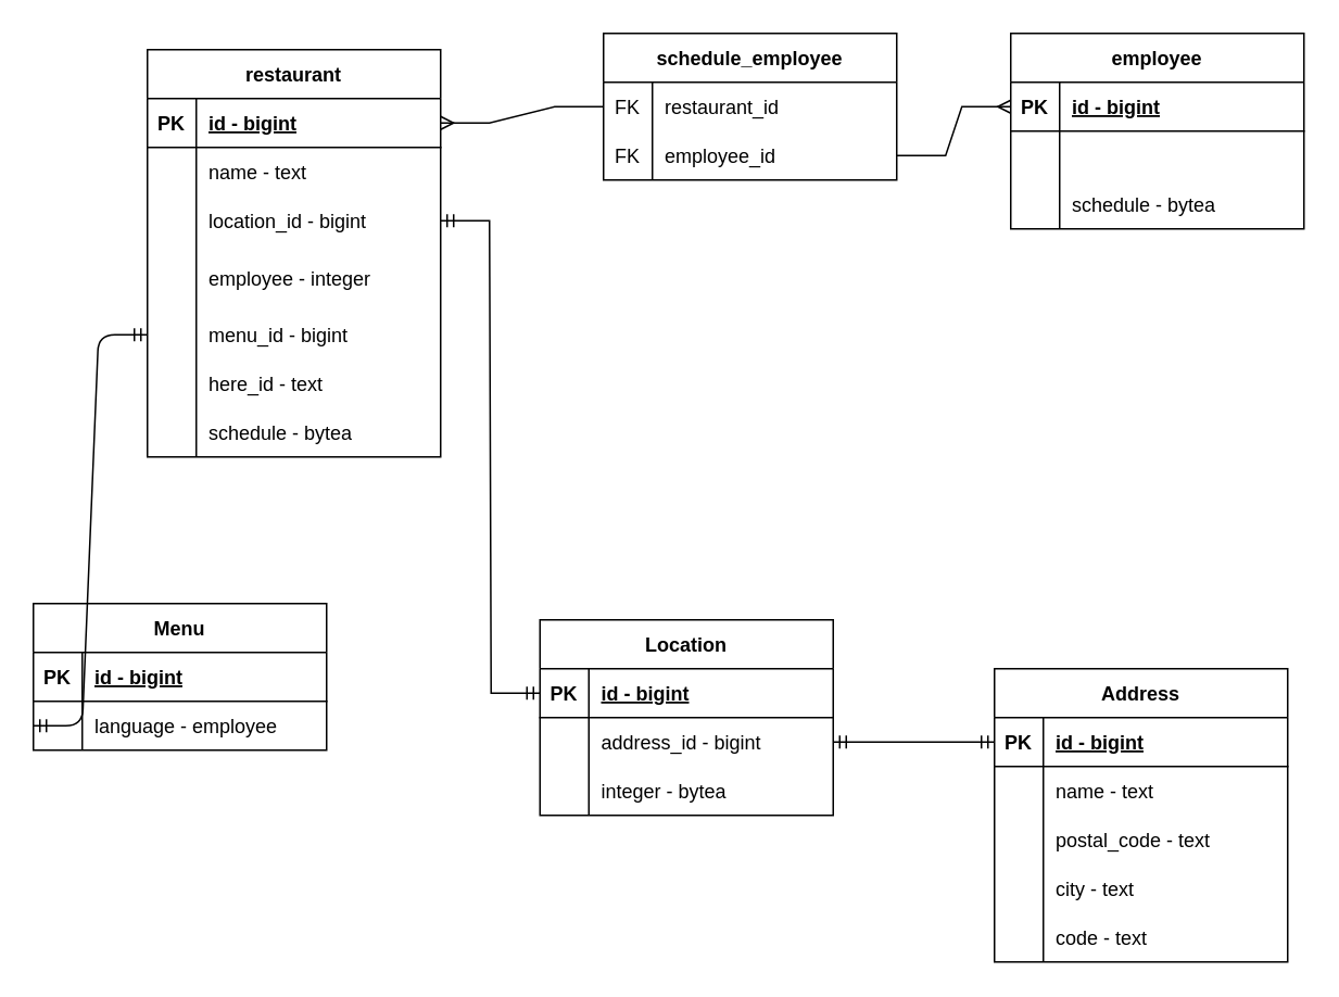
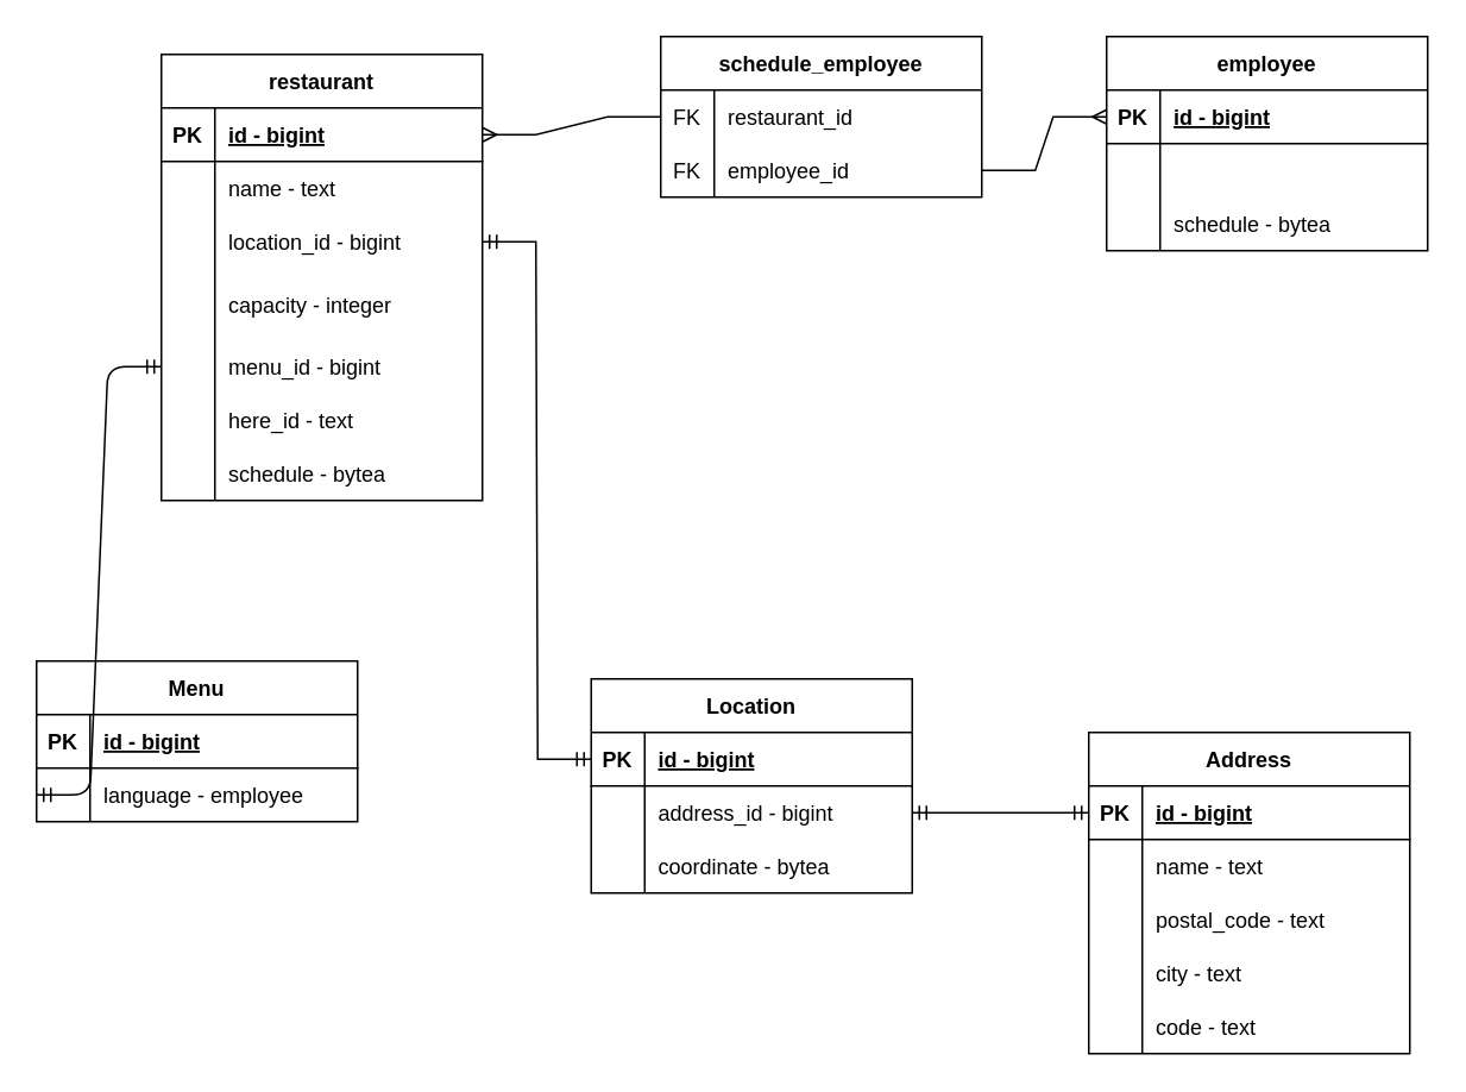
  <mxCell id="0" />
  <mxCell id="1" parent="0" />
  <mxCell id="2" value="restaurant" style="shape=table;startSize=30;container=1;collapsible=1;childLayout=tableLayout;fixedRows=1;rowLines=0;fontStyle=1;align=center;resizeLast=1;" parent="1" vertex="1"><mxGeometry x="90" y="30" width="180" height="250" as="geometry" /></mxCell>
  <mxCell id="3" value="" style="shape=partialRectangle;collapsible=0;dropTarget=0;pointerEvents=0;fillColor=none;top=0;left=0;bottom=1;right=0;points=[[0,0.5],[1,0.5]];portConstraint=eastwest;" parent="2" vertex="1"><mxGeometry y="30" width="180" height="30" as="geometry" /></mxCell>
  <mxCell id="4" value="PK" style="shape=partialRectangle;connectable=0;fillColor=none;top=0;left=0;bottom=0;right=0;fontStyle=1;overflow=hidden;" parent="3" vertex="1"><mxGeometry width="30" height="30" as="geometry"><mxRectangle width="30" height="30" as="alternateBounds" /></mxGeometry></mxCell>
  <mxCell id="5" value="id - bigint" style="shape=partialRectangle;connectable=0;fillColor=none;top=0;left=0;bottom=0;right=0;align=left;spacingLeft=6;fontStyle=5;overflow=hidden;" parent="3" vertex="1"><mxGeometry x="30" width="150" height="30" as="geometry"><mxRectangle width="150" height="30" as="alternateBounds" /></mxGeometry></mxCell>
  <mxCell id="6" value="" style="shape=partialRectangle;collapsible=0;dropTarget=0;pointerEvents=0;fillColor=none;top=0;left=0;bottom=0;right=0;points=[[0,0.5],[1,0.5]];portConstraint=eastwest;" parent="2" vertex="1"><mxGeometry y="60" width="180" height="30" as="geometry" /></mxCell>
  <mxCell id="7" value="" style="shape=partialRectangle;connectable=0;fillColor=none;top=0;left=0;bottom=0;right=0;editable=1;overflow=hidden;" parent="6" vertex="1"><mxGeometry width="30" height="30" as="geometry"><mxRectangle width="30" height="30" as="alternateBounds" /></mxGeometry></mxCell>
  <mxCell id="8" value="name - text" style="shape=partialRectangle;connectable=0;fillColor=none;top=0;left=0;bottom=0;right=0;align=left;spacingLeft=6;overflow=hidden;" parent="6" vertex="1"><mxGeometry x="30" width="150" height="30" as="geometry"><mxRectangle width="150" height="30" as="alternateBounds" /></mxGeometry></mxCell>
  <mxCell id="9" value="" style="shape=partialRectangle;collapsible=0;dropTarget=0;pointerEvents=0;fillColor=none;top=0;left=0;bottom=0;right=0;points=[[0,0.5],[1,0.5]];portConstraint=eastwest;" parent="2" vertex="1"><mxGeometry y="90" width="180" height="30" as="geometry" /></mxCell>
  <mxCell id="10" value="" style="shape=partialRectangle;connectable=0;fillColor=none;top=0;left=0;bottom=0;right=0;editable=1;overflow=hidden;" parent="9" vertex="1"><mxGeometry width="30" height="30" as="geometry"><mxRectangle width="30" height="30" as="alternateBounds" /></mxGeometry></mxCell>
  <mxCell id="11" value="location_id - bigint" style="shape=partialRectangle;connectable=0;fillColor=none;top=0;left=0;bottom=0;right=0;align=left;spacingLeft=6;overflow=hidden;" parent="9" vertex="1"><mxGeometry x="30" width="150" height="30" as="geometry"><mxRectangle width="150" height="30" as="alternateBounds" /></mxGeometry></mxCell>
  <mxCell id="12" value="" style="shape=partialRectangle;collapsible=0;dropTarget=0;pointerEvents=0;fillColor=none;top=0;left=0;bottom=0;right=0;points=[[0,0.5],[1,0.5]];portConstraint=eastwest;" parent="2" vertex="1"><mxGeometry y="120" width="180" height="40" as="geometry" /></mxCell>
  <mxCell id="13" value="" style="shape=partialRectangle;connectable=0;fillColor=none;top=0;left=0;bottom=0;right=0;editable=1;overflow=hidden;" parent="12" vertex="1"><mxGeometry width="30" height="40" as="geometry"><mxRectangle width="30" height="40" as="alternateBounds" /></mxGeometry></mxCell>
- <mxCell id="14" value="employee - integer" style="shape=partialRectangle;connectable=0;fillColor=none;top=0;left=0;bottom=0;right=0;align=left;spacingLeft=6;overflow=hidden;" parent="12" vertex="1"><mxGeometry x="30" width="150" height="40" as="geometry"><mxRectangle width="150" height="40" as="alternateBounds" /></mxGeometry></mxCell>
+ <mxCell id="14" value="capacity - integer" style="shape=partialRectangle;connectable=0;fillColor=none;top=0;left=0;bottom=0;right=0;align=left;spacingLeft=6;overflow=hidden;" parent="12" vertex="1"><mxGeometry x="30" width="150" height="40" as="geometry"><mxRectangle width="150" height="40" as="alternateBounds" /></mxGeometry></mxCell>
  <mxCell id="15" value="" style="shape=partialRectangle;collapsible=0;dropTarget=0;pointerEvents=0;fillColor=none;top=0;left=0;bottom=0;right=0;points=[[0,0.5],[1,0.5]];portConstraint=eastwest;" parent="2" vertex="1"><mxGeometry y="160" width="180" height="30" as="geometry" /></mxCell>
  <mxCell id="16" value="" style="shape=partialRectangle;connectable=0;fillColor=none;top=0;left=0;bottom=0;right=0;editable=1;overflow=hidden;" parent="15" vertex="1"><mxGeometry width="30" height="30" as="geometry"><mxRectangle width="30" height="30" as="alternateBounds" /></mxGeometry></mxCell>
  <mxCell id="17" value="menu_id - bigint" style="shape=partialRectangle;connectable=0;fillColor=none;top=0;left=0;bottom=0;right=0;align=left;spacingLeft=6;overflow=hidden;" parent="15" vertex="1"><mxGeometry x="30" width="150" height="30" as="geometry"><mxRectangle width="150" height="30" as="alternateBounds" /></mxGeometry></mxCell>
  <mxCell id="18" value="" style="shape=partialRectangle;collapsible=0;dropTarget=0;pointerEvents=0;fillColor=none;top=0;left=0;bottom=0;right=0;points=[[0,0.5],[1,0.5]];portConstraint=eastwest;" parent="2" vertex="1"><mxGeometry y="190" width="180" height="30" as="geometry" /></mxCell>
  <mxCell id="19" value="" style="shape=partialRectangle;connectable=0;fillColor=none;top=0;left=0;bottom=0;right=0;editable=1;overflow=hidden;" parent="18" vertex="1"><mxGeometry width="30" height="30" as="geometry"><mxRectangle width="30" height="30" as="alternateBounds" /></mxGeometry></mxCell>
  <mxCell id="20" value="here_id - text" style="shape=partialRectangle;connectable=0;fillColor=none;top=0;left=0;bottom=0;right=0;align=left;spacingLeft=6;overflow=hidden;" parent="18" vertex="1"><mxGeometry x="30" width="150" height="30" as="geometry"><mxRectangle width="150" height="30" as="alternateBounds" /></mxGeometry></mxCell>
  <mxCell id="21" value="" style="shape=partialRectangle;collapsible=0;dropTarget=0;pointerEvents=0;fillColor=none;top=0;left=0;bottom=0;right=0;points=[[0,0.5],[1,0.5]];portConstraint=eastwest;" parent="2" vertex="1"><mxGeometry y="220" width="180" height="30" as="geometry" /></mxCell>
  <mxCell id="22" value="" style="shape=partialRectangle;connectable=0;fillColor=none;top=0;left=0;bottom=0;right=0;editable=1;overflow=hidden;" parent="21" vertex="1"><mxGeometry width="30" height="30" as="geometry"><mxRectangle width="30" height="30" as="alternateBounds" /></mxGeometry></mxCell>
  <mxCell id="23" value="schedule - bytea" style="shape=partialRectangle;connectable=0;fillColor=none;top=0;left=0;bottom=0;right=0;align=left;spacingLeft=6;overflow=hidden;" parent="21" vertex="1"><mxGeometry x="30" width="150" height="30" as="geometry"><mxRectangle width="150" height="30" as="alternateBounds" /></mxGeometry></mxCell>
  <mxCell id="24" value="employee" style="shape=table;startSize=30;container=1;collapsible=1;childLayout=tableLayout;fixedRows=1;rowLines=0;fontStyle=1;align=center;resizeLast=1;" parent="1" vertex="1"><mxGeometry x="620" y="20" width="180" height="120" as="geometry" /></mxCell>
  <mxCell id="25" value="" style="shape=partialRectangle;collapsible=0;dropTarget=0;pointerEvents=0;fillColor=none;top=0;left=0;bottom=1;right=0;points=[[0,0.5],[1,0.5]];portConstraint=eastwest;" parent="24" vertex="1"><mxGeometry y="30" width="180" height="30" as="geometry" /></mxCell>
  <mxCell id="26" value="PK" style="shape=partialRectangle;connectable=0;fillColor=none;top=0;left=0;bottom=0;right=0;fontStyle=1;overflow=hidden;" parent="25" vertex="1"><mxGeometry width="30" height="30" as="geometry"><mxRectangle width="30" height="30" as="alternateBounds" /></mxGeometry></mxCell>
  <mxCell id="27" value="id - bigint" style="shape=partialRectangle;connectable=0;fillColor=none;top=0;left=0;bottom=0;right=0;align=left;spacingLeft=6;fontStyle=5;overflow=hidden;" parent="25" vertex="1"><mxGeometry x="30" width="150" height="30" as="geometry"><mxRectangle width="150" height="30" as="alternateBounds" /></mxGeometry></mxCell>
  <mxCell id="28" value="" style="shape=partialRectangle;collapsible=0;dropTarget=0;pointerEvents=0;fillColor=none;top=0;left=0;bottom=0;right=0;points=[[0,0.5],[1,0.5]];portConstraint=eastwest;" parent="24" vertex="1"><mxGeometry y="60" width="180" height="30" as="geometry" /></mxCell>
  <mxCell id="29" value="" style="shape=partialRectangle;connectable=0;fillColor=none;top=0;left=0;bottom=0;right=0;editable=1;overflow=hidden;" parent="28" vertex="1"><mxGeometry width="30" height="30" as="geometry"><mxRectangle width="30" height="30" as="alternateBounds" /></mxGeometry></mxCell>
  <mxCell id="30" value="" style="shape=partialRectangle;collapsible=0;dropTarget=0;pointerEvents=0;fillColor=none;top=0;left=0;bottom=0;right=0;points=[[0,0.5],[1,0.5]];portConstraint=eastwest;" parent="24" vertex="1"><mxGeometry y="90" width="180" height="30" as="geometry" /></mxCell>
  <mxCell id="31" value="" style="shape=partialRectangle;connectable=0;fillColor=none;top=0;left=0;bottom=0;right=0;editable=1;overflow=hidden;" parent="30" vertex="1"><mxGeometry width="30" height="30" as="geometry"><mxRectangle width="30" height="30" as="alternateBounds" /></mxGeometry></mxCell>
  <mxCell id="32" value="schedule - bytea" style="shape=partialRectangle;connectable=0;fillColor=none;top=0;left=0;bottom=0;right=0;align=left;spacingLeft=6;overflow=hidden;" parent="30" vertex="1"><mxGeometry x="30" width="150" height="30" as="geometry"><mxRectangle width="150" height="30" as="alternateBounds" /></mxGeometry></mxCell>
  <mxCell id="33" value="Menu" style="shape=table;startSize=30;container=1;collapsible=1;childLayout=tableLayout;fixedRows=1;rowLines=0;fontStyle=1;align=center;resizeLast=1;" parent="1" vertex="1"><mxGeometry x="20" y="370" width="180" height="90" as="geometry" /></mxCell>
  <mxCell id="34" value="" style="shape=partialRectangle;collapsible=0;dropTarget=0;pointerEvents=0;fillColor=none;top=0;left=0;bottom=1;right=0;points=[[0,0.5],[1,0.5]];portConstraint=eastwest;" parent="33" vertex="1"><mxGeometry y="30" width="180" height="30" as="geometry" /></mxCell>
  <mxCell id="35" value="PK" style="shape=partialRectangle;connectable=0;fillColor=none;top=0;left=0;bottom=0;right=0;fontStyle=1;overflow=hidden;" parent="34" vertex="1"><mxGeometry width="30" height="30" as="geometry"><mxRectangle width="30" height="30" as="alternateBounds" /></mxGeometry></mxCell>
  <mxCell id="36" value="id - bigint" style="shape=partialRectangle;connectable=0;fillColor=none;top=0;left=0;bottom=0;right=0;align=left;spacingLeft=6;fontStyle=5;overflow=hidden;" parent="34" vertex="1"><mxGeometry x="30" width="150" height="30" as="geometry"><mxRectangle width="150" height="30" as="alternateBounds" /></mxGeometry></mxCell>
  <mxCell id="37" value="" style="shape=partialRectangle;collapsible=0;dropTarget=0;pointerEvents=0;fillColor=none;top=0;left=0;bottom=0;right=0;points=[[0,0.5],[1,0.5]];portConstraint=eastwest;" parent="33" vertex="1"><mxGeometry y="60" width="180" height="30" as="geometry" /></mxCell>
  <mxCell id="38" value="" style="shape=partialRectangle;connectable=0;fillColor=none;top=0;left=0;bottom=0;right=0;editable=1;overflow=hidden;" parent="37" vertex="1"><mxGeometry width="30" height="30" as="geometry"><mxRectangle width="30" height="30" as="alternateBounds" /></mxGeometry></mxCell>
  <mxCell id="39" value="language - employee" style="shape=partialRectangle;connectable=0;fillColor=none;top=0;left=0;bottom=0;right=0;align=left;spacingLeft=6;overflow=hidden;" parent="37" vertex="1"><mxGeometry x="30" width="150" height="30" as="geometry"><mxRectangle width="150" height="30" as="alternateBounds" /></mxGeometry></mxCell>
  <mxCell id="40" value="" style="edgeStyle=entityRelationEdgeStyle;fontSize=12;html=1;endArrow=ERmandOne;startArrow=ERmandOne;exitX=0;exitY=0.5;exitDx=0;exitDy=0;entryX=0;entryY=0.5;entryDx=0;entryDy=0;" parent="1" source="37" target="15" edge="1"><mxGeometry width="100" height="100" relative="1" as="geometry"><mxPoint x="100" y="330" as="sourcePoint" /><mxPoint x="200" y="230" as="targetPoint" /></mxGeometry></mxCell>
  <mxCell id="41" value="schedule_employee" style="shape=table;startSize=30;container=1;collapsible=1;childLayout=tableLayout;fixedRows=1;rowLines=0;fontStyle=1;align=center;resizeLast=1;" parent="1" vertex="1"><mxGeometry x="370" y="20" width="180" height="90" as="geometry" /></mxCell>
  <mxCell id="42" value="" style="shape=tableRow;horizontal=0;startSize=0;swimlaneHead=0;swimlaneBody=0;fillColor=none;collapsible=0;dropTarget=0;points=[[0,0.5],[1,0.5]];portConstraint=eastwest;top=0;left=0;right=0;bottom=0;" parent="41" vertex="1"><mxGeometry y="30" width="180" height="30" as="geometry" /></mxCell>
  <mxCell id="43" value="FK" style="shape=partialRectangle;connectable=0;fillColor=none;top=0;left=0;bottom=0;right=0;editable=1;overflow=hidden;" parent="42" vertex="1"><mxGeometry width="30" height="30" as="geometry"><mxRectangle width="30" height="30" as="alternateBounds" /></mxGeometry></mxCell>
  <mxCell id="44" value="restaurant_id" style="shape=partialRectangle;connectable=0;fillColor=none;top=0;left=0;bottom=0;right=0;align=left;spacingLeft=6;overflow=hidden;" parent="42" vertex="1"><mxGeometry x="30" width="150" height="30" as="geometry"><mxRectangle width="150" height="30" as="alternateBounds" /></mxGeometry></mxCell>
  <mxCell id="45" value="" style="shape=tableRow;horizontal=0;startSize=0;swimlaneHead=0;swimlaneBody=0;fillColor=none;collapsible=0;dropTarget=0;points=[[0,0.5],[1,0.5]];portConstraint=eastwest;top=0;left=0;right=0;bottom=0;" parent="41" vertex="1"><mxGeometry y="60" width="180" height="30" as="geometry" /></mxCell>
  <mxCell id="46" value="FK" style="shape=partialRectangle;connectable=0;fillColor=none;top=0;left=0;bottom=0;right=0;editable=1;overflow=hidden;" parent="45" vertex="1"><mxGeometry width="30" height="30" as="geometry"><mxRectangle width="30" height="30" as="alternateBounds" /></mxGeometry></mxCell>
  <mxCell id="47" value="employee_id" style="shape=partialRectangle;connectable=0;fillColor=none;top=0;left=0;bottom=0;right=0;align=left;spacingLeft=6;overflow=hidden;" parent="45" vertex="1"><mxGeometry x="30" width="150" height="30" as="geometry"><mxRectangle width="150" height="30" as="alternateBounds" /></mxGeometry></mxCell>
  <mxCell id="48" value="" style="edgeStyle=entityRelationEdgeStyle;fontSize=12;html=1;endArrow=ERmany;rounded=0;entryX=0;entryY=0.5;entryDx=0;entryDy=0;exitX=1;exitY=0.5;exitDx=0;exitDy=0;" parent="1" source="45" target="25" edge="1"><mxGeometry width="100" height="100" relative="1" as="geometry"><mxPoint x="430" y="280" as="sourcePoint" /><mxPoint x="530" y="180" as="targetPoint" /></mxGeometry></mxCell>
  <mxCell id="49" value="" style="edgeStyle=entityRelationEdgeStyle;fontSize=12;html=1;endArrow=ERmany;rounded=0;entryX=1;entryY=0.5;entryDx=0;entryDy=0;exitX=0;exitY=0.5;exitDx=0;exitDy=0;" parent="1" source="42" target="3" edge="1"><mxGeometry width="100" height="100" relative="1" as="geometry"><mxPoint x="560" y="135" as="sourcePoint" /><mxPoint x="630" y="75" as="targetPoint" /></mxGeometry></mxCell>
  <mxCell id="50" value="Location" style="shape=table;startSize=30;container=1;collapsible=1;childLayout=tableLayout;fixedRows=1;rowLines=0;fontStyle=1;align=center;resizeLast=1;" parent="1" vertex="1"><mxGeometry x="331" y="380" width="180" height="120" as="geometry" /></mxCell>
  <mxCell id="51" value="" style="shape=tableRow;horizontal=0;startSize=0;swimlaneHead=0;swimlaneBody=0;fillColor=none;collapsible=0;dropTarget=0;points=[[0,0.5],[1,0.5]];portConstraint=eastwest;top=0;left=0;right=0;bottom=1;" parent="50" vertex="1"><mxGeometry y="30" width="180" height="30" as="geometry" /></mxCell>
  <mxCell id="52" value="PK" style="shape=partialRectangle;connectable=0;fillColor=none;top=0;left=0;bottom=0;right=0;fontStyle=1;overflow=hidden;" parent="51" vertex="1"><mxGeometry width="30" height="30" as="geometry"><mxRectangle width="30" height="30" as="alternateBounds" /></mxGeometry></mxCell>
  <mxCell id="53" value="id - bigint" style="shape=partialRectangle;connectable=0;fillColor=none;top=0;left=0;bottom=0;right=0;align=left;spacingLeft=6;fontStyle=5;overflow=hidden;" parent="51" vertex="1"><mxGeometry x="30" width="150" height="30" as="geometry"><mxRectangle width="150" height="30" as="alternateBounds" /></mxGeometry></mxCell>
  <mxCell id="54" value="" style="shape=tableRow;horizontal=0;startSize=0;swimlaneHead=0;swimlaneBody=0;fillColor=none;collapsible=0;dropTarget=0;points=[[0,0.5],[1,0.5]];portConstraint=eastwest;top=0;left=0;right=0;bottom=0;" parent="50" vertex="1"><mxGeometry y="60" width="180" height="30" as="geometry" /></mxCell>
  <mxCell id="55" value="" style="shape=partialRectangle;connectable=0;fillColor=none;top=0;left=0;bottom=0;right=0;editable=1;overflow=hidden;" parent="54" vertex="1"><mxGeometry width="30" height="30" as="geometry"><mxRectangle width="30" height="30" as="alternateBounds" /></mxGeometry></mxCell>
  <mxCell id="56" value="address_id - bigint" style="shape=partialRectangle;connectable=0;fillColor=none;top=0;left=0;bottom=0;right=0;align=left;spacingLeft=6;overflow=hidden;" parent="54" vertex="1"><mxGeometry x="30" width="150" height="30" as="geometry"><mxRectangle width="150" height="30" as="alternateBounds" /></mxGeometry></mxCell>
  <mxCell id="57" value="" style="shape=tableRow;horizontal=0;startSize=0;swimlaneHead=0;swimlaneBody=0;fillColor=none;collapsible=0;dropTarget=0;points=[[0,0.5],[1,0.5]];portConstraint=eastwest;top=0;left=0;right=0;bottom=0;" parent="50" vertex="1"><mxGeometry y="90" width="180" height="30" as="geometry" /></mxCell>
  <mxCell id="58" value="" style="shape=partialRectangle;connectable=0;fillColor=none;top=0;left=0;bottom=0;right=0;editable=1;overflow=hidden;" parent="57" vertex="1"><mxGeometry width="30" height="30" as="geometry"><mxRectangle width="30" height="30" as="alternateBounds" /></mxGeometry></mxCell>
- <mxCell id="59" value="integer - bytea" style="shape=partialRectangle;connectable=0;fillColor=none;top=0;left=0;bottom=0;right=0;align=left;spacingLeft=6;overflow=hidden;" parent="57" vertex="1"><mxGeometry x="30" width="150" height="30" as="geometry"><mxRectangle width="150" height="30" as="alternateBounds" /></mxGeometry></mxCell>
+ <mxCell id="59" value="coordinate - bytea" style="shape=partialRectangle;connectable=0;fillColor=none;top=0;left=0;bottom=0;right=0;align=left;spacingLeft=6;overflow=hidden;" parent="57" vertex="1"><mxGeometry x="30" width="150" height="30" as="geometry"><mxRectangle width="150" height="30" as="alternateBounds" /></mxGeometry></mxCell>
  <mxCell id="60" value="" style="edgeStyle=entityRelationEdgeStyle;fontSize=12;html=1;endArrow=ERmandOne;startArrow=ERmandOne;rounded=0;exitX=0;exitY=0.5;exitDx=0;exitDy=0;" parent="1" source="51" target="9" edge="1"><mxGeometry width="100" height="100" relative="1" as="geometry"><mxPoint x="120" y="360" as="sourcePoint" /><mxPoint x="290" y="130" as="targetPoint" /></mxGeometry></mxCell>
  <mxCell id="61" value="Address" style="shape=table;startSize=30;container=1;collapsible=1;childLayout=tableLayout;fixedRows=1;rowLines=0;fontStyle=1;align=center;resizeLast=1;" parent="1" vertex="1"><mxGeometry x="610" y="410" width="180" height="180" as="geometry" /></mxCell>
  <mxCell id="62" value="" style="shape=tableRow;horizontal=0;startSize=0;swimlaneHead=0;swimlaneBody=0;fillColor=none;collapsible=0;dropTarget=0;points=[[0,0.5],[1,0.5]];portConstraint=eastwest;top=0;left=0;right=0;bottom=1;" parent="61" vertex="1"><mxGeometry y="30" width="180" height="30" as="geometry" /></mxCell>
  <mxCell id="63" value="PK" style="shape=partialRectangle;connectable=0;fillColor=none;top=0;left=0;bottom=0;right=0;fontStyle=1;overflow=hidden;" parent="62" vertex="1"><mxGeometry width="30" height="30" as="geometry"><mxRectangle width="30" height="30" as="alternateBounds" /></mxGeometry></mxCell>
  <mxCell id="64" value="id - bigint" style="shape=partialRectangle;connectable=0;fillColor=none;top=0;left=0;bottom=0;right=0;align=left;spacingLeft=6;fontStyle=5;overflow=hidden;" parent="62" vertex="1"><mxGeometry x="30" width="150" height="30" as="geometry"><mxRectangle width="150" height="30" as="alternateBounds" /></mxGeometry></mxCell>
  <mxCell id="65" value="" style="shape=tableRow;horizontal=0;startSize=0;swimlaneHead=0;swimlaneBody=0;fillColor=none;collapsible=0;dropTarget=0;points=[[0,0.5],[1,0.5]];portConstraint=eastwest;top=0;left=0;right=0;bottom=0;" parent="61" vertex="1"><mxGeometry y="60" width="180" height="30" as="geometry" /></mxCell>
  <mxCell id="66" value="" style="shape=partialRectangle;connectable=0;fillColor=none;top=0;left=0;bottom=0;right=0;editable=1;overflow=hidden;" parent="65" vertex="1"><mxGeometry width="30" height="30" as="geometry"><mxRectangle width="30" height="30" as="alternateBounds" /></mxGeometry></mxCell>
  <mxCell id="67" value="name - text" style="shape=partialRectangle;connectable=0;fillColor=none;top=0;left=0;bottom=0;right=0;align=left;spacingLeft=6;overflow=hidden;" parent="65" vertex="1"><mxGeometry x="30" width="150" height="30" as="geometry"><mxRectangle width="150" height="30" as="alternateBounds" /></mxGeometry></mxCell>
  <mxCell id="68" value="" style="shape=tableRow;horizontal=0;startSize=0;swimlaneHead=0;swimlaneBody=0;fillColor=none;collapsible=0;dropTarget=0;points=[[0,0.5],[1,0.5]];portConstraint=eastwest;top=0;left=0;right=0;bottom=0;" parent="61" vertex="1"><mxGeometry y="90" width="180" height="30" as="geometry" /></mxCell>
  <mxCell id="69" value="" style="shape=partialRectangle;connectable=0;fillColor=none;top=0;left=0;bottom=0;right=0;editable=1;overflow=hidden;" parent="68" vertex="1"><mxGeometry width="30" height="30" as="geometry"><mxRectangle width="30" height="30" as="alternateBounds" /></mxGeometry></mxCell>
  <mxCell id="70" value="postal_code - text" style="shape=partialRectangle;connectable=0;fillColor=none;top=0;left=0;bottom=0;right=0;align=left;spacingLeft=6;overflow=hidden;" parent="68" vertex="1"><mxGeometry x="30" width="150" height="30" as="geometry"><mxRectangle width="150" height="30" as="alternateBounds" /></mxGeometry></mxCell>
  <mxCell id="71" value="" style="shape=tableRow;horizontal=0;startSize=0;swimlaneHead=0;swimlaneBody=0;fillColor=none;collapsible=0;dropTarget=0;points=[[0,0.5],[1,0.5]];portConstraint=eastwest;top=0;left=0;right=0;bottom=0;" parent="61" vertex="1"><mxGeometry y="120" width="180" height="30" as="geometry" /></mxCell>
  <mxCell id="72" value="" style="shape=partialRectangle;connectable=0;fillColor=none;top=0;left=0;bottom=0;right=0;editable=1;overflow=hidden;" parent="71" vertex="1"><mxGeometry width="30" height="30" as="geometry"><mxRectangle width="30" height="30" as="alternateBounds" /></mxGeometry></mxCell>
  <mxCell id="73" value="city - text" style="shape=partialRectangle;connectable=0;fillColor=none;top=0;left=0;bottom=0;right=0;align=left;spacingLeft=6;overflow=hidden;" parent="71" vertex="1"><mxGeometry x="30" width="150" height="30" as="geometry"><mxRectangle width="150" height="30" as="alternateBounds" /></mxGeometry></mxCell>
  <mxCell id="74" value="" style="shape=tableRow;horizontal=0;startSize=0;swimlaneHead=0;swimlaneBody=0;fillColor=none;collapsible=0;dropTarget=0;points=[[0,0.5],[1,0.5]];portConstraint=eastwest;top=0;left=0;right=0;bottom=0;" parent="61" vertex="1"><mxGeometry y="150" width="180" height="30" as="geometry" /></mxCell>
  <mxCell id="75" value="" style="shape=partialRectangle;connectable=0;fillColor=none;top=0;left=0;bottom=0;right=0;editable=1;overflow=hidden;" parent="74" vertex="1"><mxGeometry width="30" height="30" as="geometry"><mxRectangle width="30" height="30" as="alternateBounds" /></mxGeometry></mxCell>
  <mxCell id="76" value="code - text" style="shape=partialRectangle;connectable=0;fillColor=none;top=0;left=0;bottom=0;right=0;align=left;spacingLeft=6;overflow=hidden;" parent="74" vertex="1"><mxGeometry x="30" width="150" height="30" as="geometry"><mxRectangle width="150" height="30" as="alternateBounds" /></mxGeometry></mxCell>
  <mxCell id="77" value="" style="edgeStyle=entityRelationEdgeStyle;fontSize=12;html=1;endArrow=ERmandOne;startArrow=ERmandOne;rounded=0;exitX=1;exitY=0.5;exitDx=0;exitDy=0;entryX=0;entryY=0.5;entryDx=0;entryDy=0;" parent="1" source="54" target="62" edge="1"><mxGeometry width="100" height="100" relative="1" as="geometry"><mxPoint x="350" y="525" as="sourcePoint" /><mxPoint x="280" y="145" as="targetPoint" /></mxGeometry></mxCell>
